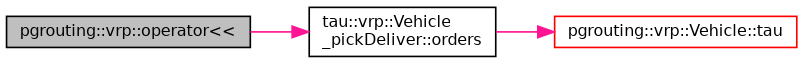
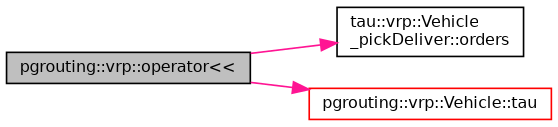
  digraph {
    rankdir=LR
    node [color=black fillcolor=white fontname=Helvetica fontsize=10 shape=record style=filled]
    edge [color=deeppink fontname=Helvetica fontsize=10 labelfontname=Helvetica labelfontsize=10 style=solid]
    n1 [fillcolor=grey75 fontcolor=black height=0.2 label="pgrouting::vrp::operator\<\<" width=0.4]
    n2 [height=0.2 label="tau::vrp::Vehicle\l_pickDeliver::orders" width=0.4]
    n3 [color=red height=0.2 label="pgrouting::vrp::Vehicle::tau" width=0.4]
    n1 -> n2
-   n2 -> n3
+   n1 -> n3
  }
